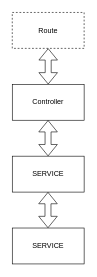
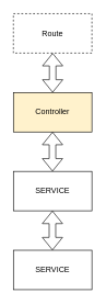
  <mxCell id="0" />
  <mxCell id="1" parent="0" />
  <mxCell id="2" value="Route" style="rounded=0;whiteSpace=wrap;html=1;dashed=1;" vertex="1" parent="1"><mxGeometry x="20" y="20" width="120" height="60" as="geometry" /></mxCell>
- <mxCell id="3" value="Controller" style="rounded=0;whiteSpace=wrap;html=1;" vertex="1" parent="1"><mxGeometry x="20" y="140" width="120" height="60" as="geometry" /></mxCell>
+ <mxCell id="3" value="Controller" style="rounded=0;whiteSpace=wrap;html=1;fillColor=#fff2cc;" vertex="1" parent="1"><mxGeometry x="20" y="140" width="120" height="60" as="geometry" /></mxCell>
  <mxCell id="4" value="SERVICE" style="rounded=0;whiteSpace=wrap;html=1;" vertex="1" parent="1"><mxGeometry x="20" y="260" width="120" height="60" as="geometry" /></mxCell>
  <mxCell id="5" value="SERVICE" style="rounded=0;whiteSpace=wrap;html=1;" vertex="1" parent="1"><mxGeometry x="20" y="380" width="120" height="60" as="geometry" /></mxCell>
  <mxCell id="6" value="" style="shape=flexArrow;endArrow=classic;startArrow=classic;html=1;rounded=0;entryX=0.5;entryY=1;entryDx=0;entryDy=0;exitX=0.5;exitY=0;exitDx=0;exitDy=0;" edge="1" parent="1" source="3" target="2"><mxGeometry width="100" height="100" relative="1" as="geometry"><mxPoint x="10" y="190" as="sourcePoint" /><mxPoint x="110" y="90" as="targetPoint" /></mxGeometry></mxCell>
  <mxCell id="7" value="" style="shape=flexArrow;endArrow=classic;startArrow=classic;html=1;rounded=0;entryX=0.5;entryY=1;entryDx=0;entryDy=0;exitX=0.5;exitY=0;exitDx=0;exitDy=0;" edge="1" parent="1"><mxGeometry width="100" height="100" relative="1" as="geometry"><mxPoint x="79.77" y="260" as="sourcePoint" /><mxPoint x="79.77" y="200" as="targetPoint" /></mxGeometry></mxCell>
  <mxCell id="8" value="" style="shape=flexArrow;endArrow=classic;startArrow=classic;html=1;rounded=0;entryX=0.5;entryY=1;entryDx=0;entryDy=0;exitX=0.5;exitY=0;exitDx=0;exitDy=0;" edge="1" parent="1"><mxGeometry width="100" height="100" relative="1" as="geometry"><mxPoint x="79.64" y="380" as="sourcePoint" /><mxPoint x="79.64" y="320" as="targetPoint" /></mxGeometry></mxCell>
